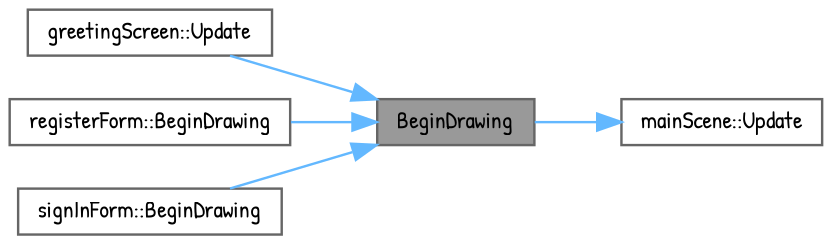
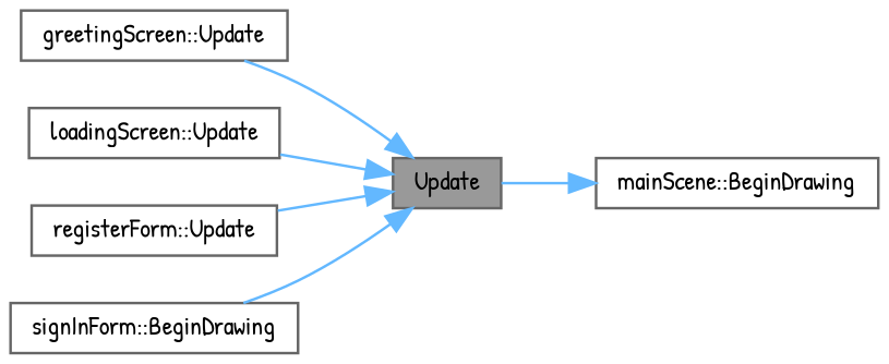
  digraph {
    fontname="Patrick Hand"
    rankdir=RL
    node [color=grey40 fillcolor=white fontname="Patrick Hand" fontsize=10 shape=box style=filled]
    edge [color=steelblue1 dir=back fontname="Patrick Hand" fontsize=10 labelfontname=Helvetica labelfontsize=10 style=solid]
-   n1 [color=gray40 fillcolor=grey60 fontcolor=black height=0.2 label=BeginDrawing width=0.4]
+   n1 [color=gray40 fillcolor=grey60 fontcolor=black height=0.2 label=Update width=0.4]
    n2 [height=0.2 label="greetingScreen::Update" width=0.4]
-   n4 [height=0.2 label="registerForm::BeginDrawing" width=0.4]
+   n3 [height=0.2 label="loadingScreen::Update" width=0.4]
+   n4 [height=0.2 label="registerForm::Update" width=0.4]
    n5 [height=0.2 label="signInForm::BeginDrawing" width=0.4]
-   n6 [height=0.2 label="mainScene::Update" width=0.4]
+   n6 [height=0.2 label="mainScene::BeginDrawing" width=0.4]
    n1 -> n2
+   n1 -> n3
    n1 -> n4
    n1 -> n5
    n6 -> n1
  }
